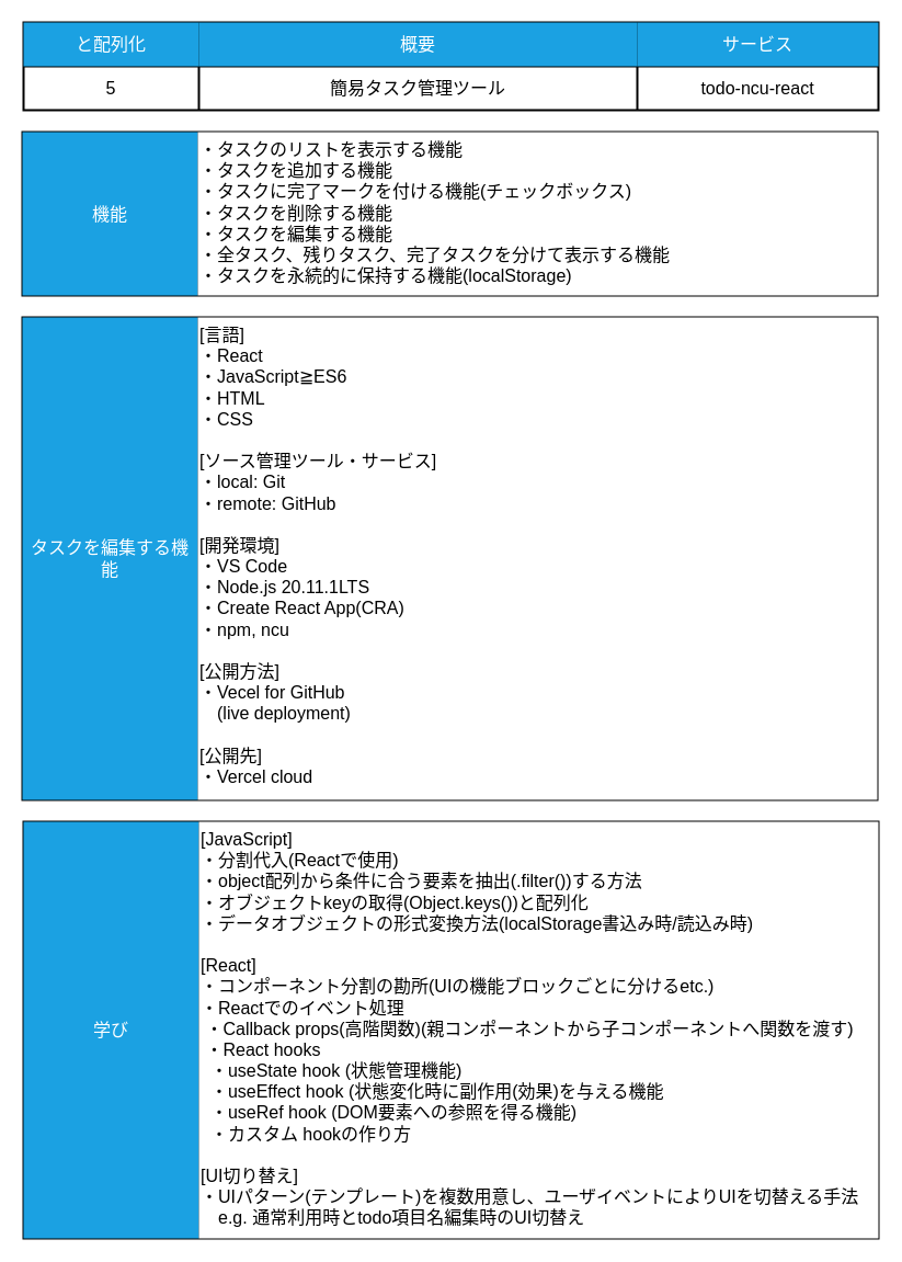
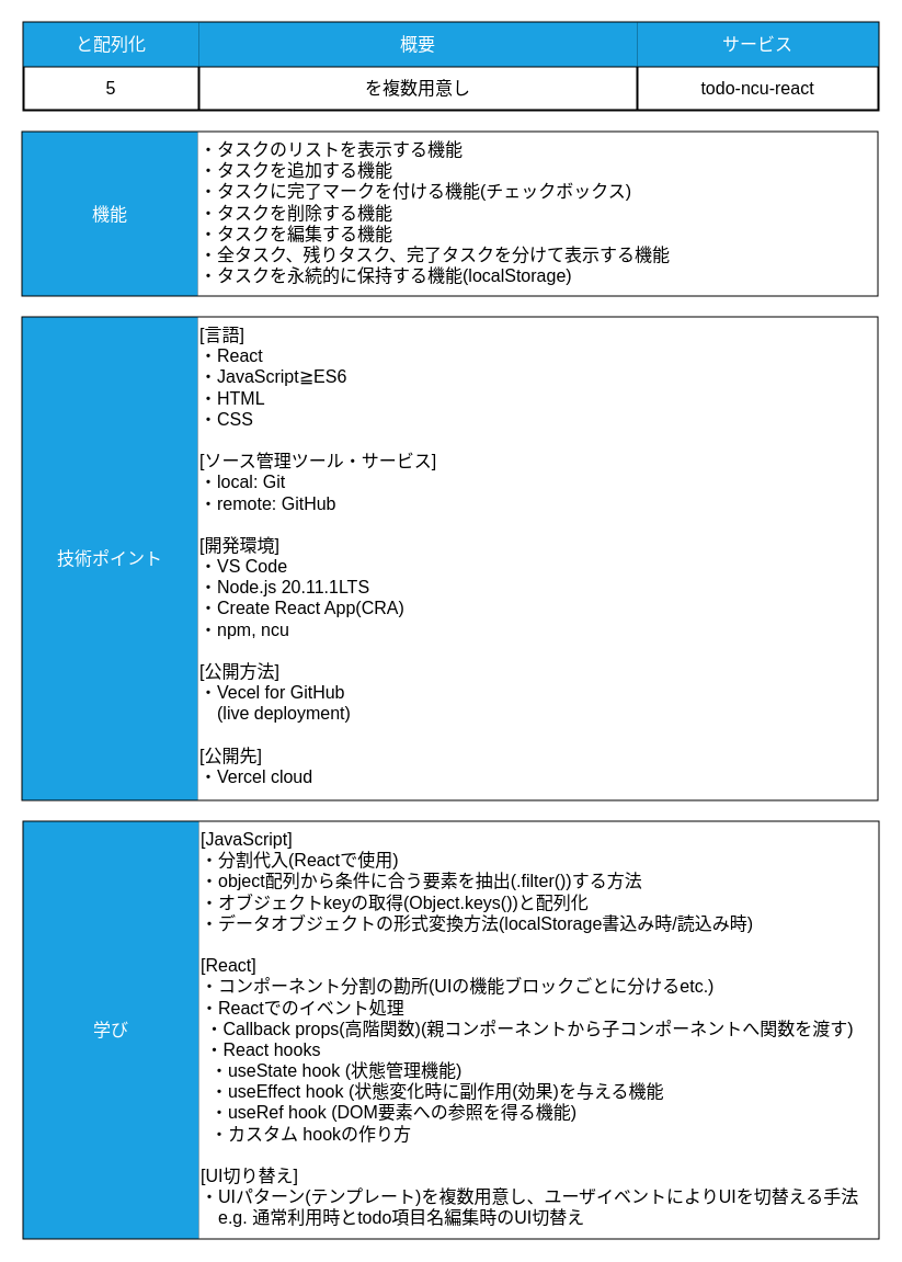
  <mxCell id="0" />
  <mxCell id="1" parent="0" />
  <mxCell id="2" value="" style="shape=table;startSize=0;container=1;collapsible=0;childLayout=tableLayout;strokeWidth=2;strokeColor=default;fontSize=16;perimeterSpacing=2;" parent="1" vertex="1"><mxGeometry x="21" y="20" width="780" height="80" as="geometry" /></mxCell>
  <mxCell id="3" value="" style="shape=tableRow;horizontal=0;startSize=0;swimlaneHead=0;swimlaneBody=0;top=0;left=0;bottom=0;right=0;collapsible=0;dropTarget=0;fillColor=none;points=[[0,0.5],[1,0.5]];portConstraint=eastwest;strokeWidth=2;fontSize=16;perimeterSpacing=2;" parent="2" vertex="1"><mxGeometry width="780" height="40" as="geometry" /></mxCell>
  <mxCell id="4" value="と配列化" style="shape=partialRectangle;html=1;whiteSpace=wrap;connectable=0;overflow=hidden;fillColor=#1ba1e2;top=0;left=0;bottom=0;right=0;pointerEvents=1;fontColor=#ffffff;strokeColor=#006EAF;strokeWidth=2;fontSize=16;perimeterSpacing=2;" parent="3" vertex="1"><mxGeometry width="160" height="40" as="geometry"><mxRectangle width="160" height="40" as="alternateBounds" /></mxGeometry></mxCell>
  <mxCell id="5" value="概要" style="shape=partialRectangle;html=1;whiteSpace=wrap;connectable=0;overflow=hidden;fillColor=#1ba1e2;top=0;left=0;bottom=0;right=0;pointerEvents=1;fontColor=#ffffff;strokeColor=#006EAF;strokeWidth=2;fontSize=16;perimeterSpacing=2;" parent="3" vertex="1"><mxGeometry x="160" width="400" height="40" as="geometry"><mxRectangle width="400" height="40" as="alternateBounds" /></mxGeometry></mxCell>
  <mxCell id="6" value="サービス" style="shape=partialRectangle;html=1;whiteSpace=wrap;connectable=0;overflow=hidden;fillColor=#1ba1e2;top=0;left=0;bottom=0;right=0;pointerEvents=1;fontColor=#ffffff;strokeColor=none;strokeWidth=2;fontSize=16;perimeterSpacing=2;" parent="3" vertex="1"><mxGeometry x="560" width="220" height="40" as="geometry"><mxRectangle width="220" height="40" as="alternateBounds" /></mxGeometry></mxCell>
  <mxCell id="7" value="" style="shape=tableRow;horizontal=0;startSize=0;swimlaneHead=0;swimlaneBody=0;top=0;left=0;bottom=0;right=0;collapsible=0;dropTarget=0;fillColor=none;points=[[0,0.5],[1,0.5]];portConstraint=eastwest;strokeWidth=2;fontSize=16;perimeterSpacing=2;" parent="2" vertex="1"><mxGeometry y="40" width="780" height="40" as="geometry" /></mxCell>
  <mxCell id="8" value="5" style="shape=partialRectangle;html=1;whiteSpace=wrap;connectable=0;overflow=hidden;fillColor=none;top=0;left=0;bottom=0;right=0;pointerEvents=1;strokeWidth=2;fontSize=16;perimeterSpacing=2;" parent="7" vertex="1"><mxGeometry width="160" height="40" as="geometry"><mxRectangle width="160" height="40" as="alternateBounds" /></mxGeometry></mxCell>
- <mxCell id="9" value="簡易タスク管理ツール" style="shape=partialRectangle;html=1;whiteSpace=wrap;connectable=0;overflow=hidden;fillColor=none;top=0;left=0;bottom=0;right=0;pointerEvents=1;strokeWidth=2;fontSize=16;perimeterSpacing=2;" parent="7" vertex="1"><mxGeometry x="160" width="400" height="40" as="geometry"><mxRectangle width="400" height="40" as="alternateBounds" /></mxGeometry></mxCell>
+ <mxCell id="9" value="を複数用意し" style="shape=partialRectangle;html=1;whiteSpace=wrap;connectable=0;overflow=hidden;fillColor=none;top=0;left=0;bottom=0;right=0;pointerEvents=1;strokeWidth=2;fontSize=16;perimeterSpacing=2;" parent="7" vertex="1"><mxGeometry x="160" width="400" height="40" as="geometry"><mxRectangle width="400" height="40" as="alternateBounds" /></mxGeometry></mxCell>
  <mxCell id="10" value="todo-ncu-react" style="shape=partialRectangle;html=1;whiteSpace=wrap;connectable=0;overflow=hidden;fillColor=none;top=0;left=0;bottom=0;right=0;pointerEvents=1;strokeWidth=2;fontSize=16;perimeterSpacing=2;" parent="7" vertex="1"><mxGeometry x="560" width="220" height="40" as="geometry"><mxRectangle width="220" height="40" as="alternateBounds" /></mxGeometry></mxCell>
  <mxCell id="11" value="" style="shape=table;startSize=0;container=1;collapsible=0;childLayout=tableLayout;strokeWidth=2;strokeColor=#000000;fillColor=#1ba1e2;fontColor=#ffffff;swimlaneLine=1;rounded=0;fontSize=16;verticalAlign=top;perimeterSpacing=2;" parent="1" vertex="1"><mxGeometry x="20" y="120" width="780" height="149" as="geometry" /></mxCell>
  <mxCell id="12" value="" style="shape=tableRow;horizontal=0;startSize=0;swimlaneHead=0;swimlaneBody=0;top=0;left=0;bottom=0;right=0;collapsible=0;dropTarget=0;fillColor=none;points=[[0,0.5],[1,0.5]];portConstraint=eastwest;verticalAlign=top;strokeWidth=2;fontSize=16;perimeterSpacing=2;" parent="11" vertex="1"><mxGeometry width="780" height="149" as="geometry" /></mxCell>
  <mxCell id="13" value="機能" style="shape=partialRectangle;html=1;whiteSpace=wrap;connectable=0;overflow=hidden;fillColor=#1ba1e2;top=0;left=0;bottom=0;right=0;pointerEvents=1;fontColor=#ffffff;strokeColor=#000000;strokeWidth=2;fontSize=16;perimeterSpacing=2;" parent="12" vertex="1"><mxGeometry width="160" height="149" as="geometry"><mxRectangle width="160" height="149" as="alternateBounds" /></mxGeometry></mxCell>
  <mxCell id="14" value="&lt;div style=&quot;font-size: 16px;&quot;&gt;&lt;div&gt;・タスクのリストを表示する機能&lt;/div&gt;&lt;div&gt;・タスクを追加する機能&lt;/div&gt;&lt;div&gt;・タスクに完了マークを付ける機能(チェックボックス)&lt;/div&gt;&lt;div&gt;・タスクを削除する機能&lt;/div&gt;&lt;div&gt;・タスクを編集する機能&lt;/div&gt;&lt;div&gt;・全タスク、残りタスク、完了タスクを分けて表示する機能&lt;/div&gt;&lt;div&gt;・タスクを永続的に保持する機能(localStorage)&lt;/div&gt;&lt;/div&gt;" style="shape=partialRectangle;html=1;whiteSpace=wrap;connectable=0;overflow=hidden;fillColor=default;top=0;left=0;bottom=0;right=0;pointerEvents=1;align=left;verticalAlign=top;strokeWidth=2;fontSize=16;labelPosition=center;verticalLabelPosition=middle;perimeterSpacing=2;" parent="12" vertex="1"><mxGeometry x="160" width="620" height="149" as="geometry"><mxRectangle width="620" height="149" as="alternateBounds" /></mxGeometry></mxCell>
  <mxCell id="15" value="" style="shape=table;startSize=0;container=1;collapsible=0;childLayout=tableLayout;strokeWidth=2;strokeColor=#000000;fillColor=#1ba1e2;fontColor=#ffffff;verticalAlign=top;fontSize=16;perimeterSpacing=2;" parent="1" vertex="1"><mxGeometry x="20" y="289" width="780" height="440" as="geometry" /></mxCell>
  <mxCell id="16" value="" style="shape=tableRow;horizontal=0;startSize=0;swimlaneHead=0;swimlaneBody=0;top=0;left=0;bottom=0;right=0;collapsible=0;dropTarget=0;fillColor=none;points=[[0,0.5],[1,0.5]];portConstraint=eastwest;strokeWidth=2;fontSize=16;perimeterSpacing=2;" parent="15" vertex="1"><mxGeometry width="780" height="440" as="geometry" /></mxCell>
- <mxCell id="17" value="タスクを編集する機能" style="shape=partialRectangle;html=1;whiteSpace=wrap;connectable=0;overflow=hidden;fillColor=#1ba1e2;top=0;left=0;bottom=0;right=0;pointerEvents=1;fontColor=#ffffff;strokeColor=#000000;strokeWidth=2;fontSize=16;perimeterSpacing=2;" parent="16" vertex="1"><mxGeometry width="160" height="440" as="geometry"><mxRectangle width="160" height="440" as="alternateBounds" /></mxGeometry></mxCell>
+ <mxCell id="17" value="技術ポイント" style="shape=partialRectangle;html=1;whiteSpace=wrap;connectable=0;overflow=hidden;fillColor=#1ba1e2;top=0;left=0;bottom=0;right=0;pointerEvents=1;fontColor=#ffffff;strokeColor=#000000;strokeWidth=2;fontSize=16;perimeterSpacing=2;" parent="16" vertex="1"><mxGeometry width="160" height="440" as="geometry"><mxRectangle width="160" height="440" as="alternateBounds" /></mxGeometry></mxCell>
  <mxCell id="18" value="&lt;div style=&quot;font-size: 16px;&quot;&gt;[言語]&lt;/div&gt;&lt;div style=&quot;font-size: 16px;&quot;&gt;&lt;span style=&quot;background-color: initial;&quot;&gt;・React&lt;/span&gt;&lt;br&gt;&lt;/div&gt;&lt;div style=&quot;font-size: 16px;&quot;&gt;・JavaScript≧ES6&lt;span style=&quot;background-color: initial;&quot;&gt;&lt;br&gt;&lt;/span&gt;&lt;/div&gt;&lt;div style=&quot;font-size: 16px;&quot;&gt;&lt;span style=&quot;background-color: initial;&quot;&gt;・HTML&lt;/span&gt;&lt;br&gt;&lt;/div&gt;&lt;div style=&quot;font-size: 16px;&quot;&gt;・CSS&lt;/div&gt;&lt;div style=&quot;font-size: 16px;&quot;&gt;&lt;br&gt;&lt;/div&gt;&lt;div style=&quot;font-size: 16px;&quot;&gt;&lt;span style=&quot;background-color: initial;&quot;&gt;[ソース管理ツール・サービス]&lt;/span&gt;&lt;br&gt;&lt;/div&gt;&lt;div style=&quot;&quot;&gt;&lt;div style=&quot;&quot;&gt;・local: G&lt;span style=&quot;background-color: initial;&quot;&gt;it&lt;/span&gt;&lt;/div&gt;&lt;div style=&quot;&quot;&gt;・remote:&amp;nbsp;&lt;span style=&quot;background-color: initial;&quot;&gt;GitHub&lt;/span&gt;&lt;/div&gt;&lt;/div&gt;&lt;div style=&quot;font-size: 16px;&quot;&gt;&lt;span style=&quot;background-color: initial;&quot;&gt;&lt;br&gt;&lt;/span&gt;&lt;/div&gt;&lt;div style=&quot;font-size: 16px;&quot;&gt;&lt;span style=&quot;background-color: initial;&quot;&gt;[開発環境]&lt;/span&gt;&lt;br&gt;&lt;/div&gt;&lt;div style=&quot;font-size: 16px;&quot;&gt;・VS Code&lt;/div&gt;&lt;div style=&quot;border-color: var(--border-color);&quot;&gt;・Node.js 20.11.1LTS&lt;/div&gt;&lt;div style=&quot;font-size: 16px;&quot;&gt;・Create React App(CRA)&lt;br&gt;&lt;/div&gt;&lt;div style=&quot;font-size: 16px;&quot;&gt;・npm, ncu&lt;/div&gt;&lt;div style=&quot;font-size: 16px;&quot;&gt;&lt;span style=&quot;background-color: initial;&quot;&gt;&lt;br&gt;&lt;/span&gt;&lt;/div&gt;&lt;div style=&quot;font-size: 16px;&quot;&gt;&lt;span style=&quot;background-color: initial;&quot;&gt;[公開方法]&lt;/span&gt;&lt;br&gt;&lt;/div&gt;&lt;div style=&quot;font-size: 16px;&quot;&gt;・Vecel for GitHub&lt;/div&gt;&lt;div style=&quot;font-size: 16px;&quot;&gt;　(live deployment)&lt;/div&gt;&lt;div style=&quot;font-size: 16px;&quot;&gt;&lt;span style=&quot;background-color: initial;&quot;&gt;&lt;br&gt;&lt;/span&gt;&lt;/div&gt;&lt;div style=&quot;font-size: 16px;&quot;&gt;&lt;span style=&quot;background-color: initial;&quot;&gt;[公開先]&lt;/span&gt;&lt;br&gt;&lt;/div&gt;&lt;div style=&quot;font-size: 16px;&quot;&gt;&lt;/div&gt;・Vercel cloud" style="shape=partialRectangle;html=1;whiteSpace=wrap;connectable=0;overflow=hidden;fillColor=default;top=0;left=0;bottom=0;right=0;pointerEvents=1;align=left;horizontal=1;verticalAlign=top;strokeWidth=2;strokeColor=#000000;fontSize=16;perimeterSpacing=2;" parent="16" vertex="1"><mxGeometry x="160" width="620" height="440" as="geometry"><mxRectangle width="620" height="440" as="alternateBounds" /></mxGeometry></mxCell>
  <mxCell id="19" value="" style="shape=table;startSize=0;container=1;collapsible=0;childLayout=tableLayout;strokeWidth=2;strokeColor=#000000;fillColor=#1ba1e2;fontColor=#ffffff;fontSize=16;perimeterSpacing=2;" parent="1" vertex="1"><mxGeometry x="21" y="749" width="780" height="380" as="geometry" /></mxCell>
  <mxCell id="20" style="shape=tableRow;horizontal=0;startSize=0;swimlaneHead=0;swimlaneBody=0;top=0;left=0;bottom=0;right=0;collapsible=0;dropTarget=0;fillColor=none;points=[[0,0.5],[1,0.5]];portConstraint=eastwest;strokeWidth=2;fontSize=16;perimeterSpacing=2;" parent="19" vertex="1"><mxGeometry width="780" height="380" as="geometry" /></mxCell>
  <mxCell id="21" value="学び" style="shape=partialRectangle;html=1;whiteSpace=wrap;connectable=0;overflow=hidden;fillColor=#1ba1e2;top=0;left=0;bottom=0;right=0;pointerEvents=1;align=center;fontColor=#ffffff;strokeColor=#006EAF;strokeWidth=2;fontSize=16;perimeterSpacing=2;" parent="20" vertex="1"><mxGeometry width="160" height="380" as="geometry"><mxRectangle width="160" height="380" as="alternateBounds" /></mxGeometry></mxCell>
  <mxCell id="22" value="&lt;div style=&quot;font-size: 16px;&quot;&gt;&lt;/div&gt;&lt;div style=&quot;&quot;&gt;&lt;div&gt;[JavaScript]&lt;/div&gt;&lt;div&gt;・分割代入(Reactで使用)&lt;/div&gt;&lt;div&gt;・object配列から条件に合う要素を抽出(.&lt;span style=&quot;background-color: initial;&quot;&gt;filter())&lt;/span&gt;&lt;span style=&quot;background-color: initial;&quot;&gt;する方法&lt;/span&gt;&lt;/div&gt;&lt;div&gt;・オブジェクトkeyの取得(&lt;span style=&quot;background-color: initial;&quot;&gt;Object.keys()&lt;/span&gt;&lt;span style=&quot;background-color: initial; border-color: var(--border-color);&quot;&gt;)&lt;/span&gt;&lt;span style=&quot;background-color: initial;&quot;&gt;と配列化&lt;/span&gt;&lt;/div&gt;&lt;div&gt;&lt;span style=&quot;background-color: initial;&quot;&gt;・&lt;/span&gt;データオブジェクトの形式変換方法(localStorage書込み時/読込み時)&lt;/div&gt;&lt;div&gt;&lt;br&gt;&lt;/div&gt;&lt;div&gt;[React]&lt;/div&gt;&lt;div&gt;・コンポーネント分割の勘所(UIの機能ブロックごとに分けるetc.)&lt;/div&gt;&lt;div&gt;&lt;span style=&quot;background-color: initial;&quot;&gt;・Reactでのイベント処理&lt;/span&gt;&lt;br&gt;&lt;/div&gt;&lt;div&gt;&amp;nbsp;・Callback props(高階関数)(親コンポーネントから子コンポーネントへ関数を渡す&lt;span style=&quot;background-color: initial;&quot;&gt;)&lt;/span&gt;&lt;/div&gt;&lt;div&gt;&amp;nbsp;・React hooks&lt;/div&gt;&lt;div&gt;&amp;nbsp; ・useState hook (状態管理機能)&lt;/div&gt;&lt;div&gt;&amp;nbsp; ・useEffect hook (状態変化時に副作用(効果)を与える機能&lt;/div&gt;&lt;div&gt;&amp;nbsp; ・useRef hook (DOM要素への参照を得る機能)&lt;/div&gt;&lt;div&gt;&amp;nbsp; ・カスタム hookの作り方&lt;/div&gt;&lt;div&gt;&lt;br&gt;&lt;/div&gt;&lt;div&gt;&lt;div style=&quot;border-color: var(--border-color);&quot;&gt;[UI切り替え]&lt;/div&gt;&lt;div style=&quot;border-color: var(--border-color);&quot;&gt;&lt;span style=&quot;border-color: var(--border-color); background-color: initial;&quot;&gt;・UIパターン(テンプレート)を複数用意し、ユーザイベントによりUIを切替える手法&lt;/span&gt;&lt;/div&gt;&lt;div style=&quot;border-color: var(--border-color);&quot;&gt;&lt;span style=&quot;border-color: var(--border-color); background-color: initial;&quot;&gt;　e.g. 通常利用時とtodo項目名編集時のUI切替え&lt;/span&gt;&lt;/div&gt;&lt;/div&gt;&lt;/div&gt;" style="shape=partialRectangle;html=1;whiteSpace=wrap;connectable=0;overflow=hidden;fillColor=default;top=0;left=0;bottom=0;right=0;pointerEvents=1;align=left;strokeWidth=2;verticalAlign=top;fontSize=16;perimeterSpacing=2;" parent="20" vertex="1"><mxGeometry x="160" width="620" height="380" as="geometry"><mxRectangle width="620" height="380" as="alternateBounds" /></mxGeometry></mxCell>
